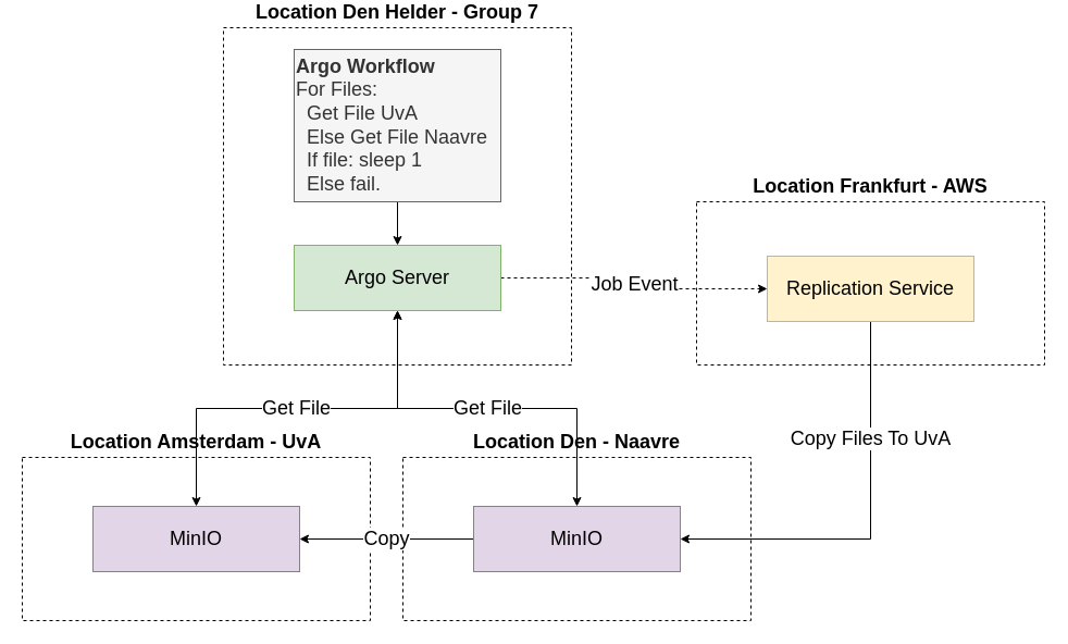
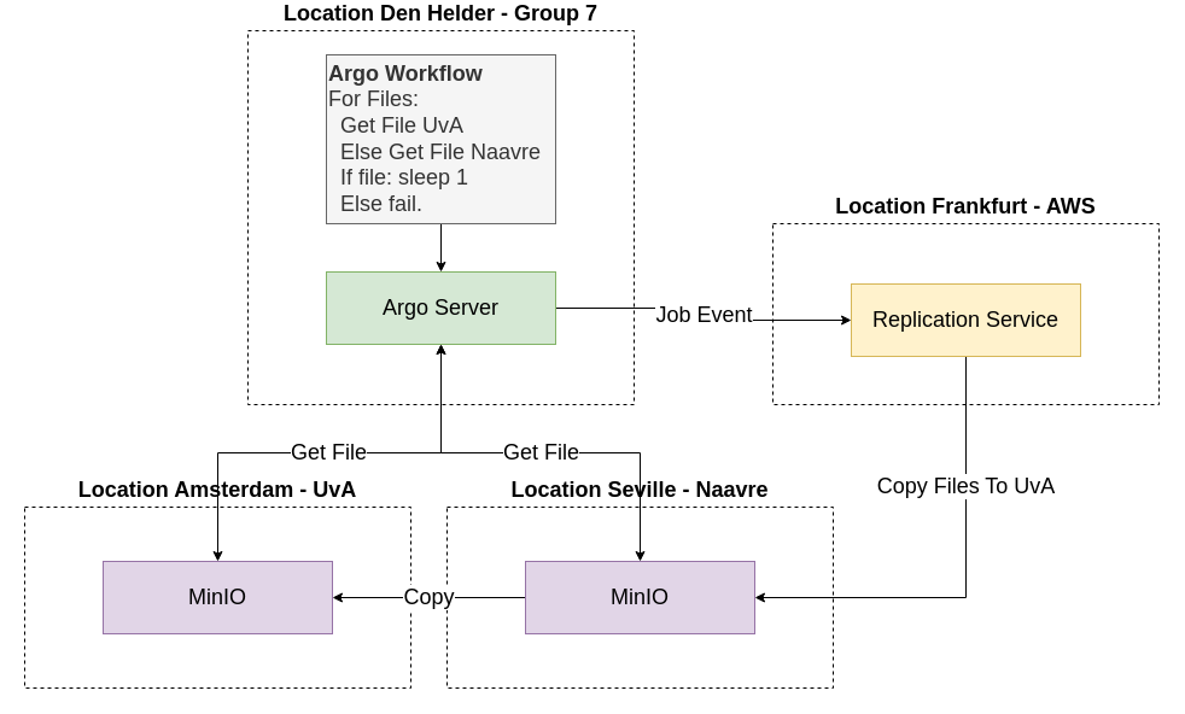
  <mxCell id="0" />
  <mxCell id="1" parent="0" />
  <mxCell id="2" value="Location Den Helder - Group 7" style="rounded=0;whiteSpace=wrap;html=1;fillColor=none;dashed=1;verticalAlign=bottom;labelPosition=center;verticalLabelPosition=top;align=center;fontStyle=1;fontSize=18;" vertex="1" parent="1"><mxGeometry x="205" y="20" width="320" height="310" as="geometry" /></mxCell>
  <mxCell id="3" value="" style="edgeStyle=orthogonalEdgeStyle;rounded=0;orthogonalLoop=1;jettySize=auto;html=1;" edge="1" parent="1" source="4" target="8"><mxGeometry relative="1" as="geometry" /></mxCell>
  <mxCell id="4" value="&lt;div&gt;&lt;b&gt;Argo Workflow&lt;/b&gt;&lt;/div&gt;&lt;div&gt;For Files:&lt;/div&gt;&lt;div&gt;&amp;nbsp; Get File UvA&lt;/div&gt;&lt;div&gt;&amp;nbsp; Else Get File Naavre&lt;/div&gt;&lt;div&gt;&amp;nbsp; If file: sleep 1&lt;/div&gt;&lt;div&gt;&amp;nbsp; Else fail.&lt;/div&gt;" style="rounded=0;whiteSpace=wrap;html=1;align=left;fontSize=18;fillColor=#f5f5f5;fontColor=#333333;strokeColor=#666666;" vertex="1" parent="1"><mxGeometry x="270" y="40" width="190" height="140" as="geometry" /></mxCell>
- <mxCell id="5" value="Job Event" style="edgeStyle=orthogonalEdgeStyle;rounded=0;orthogonalLoop=1;jettySize=auto;html=1;entryX=0;entryY=0.5;entryDx=0;entryDy=0;fontSize=18;dashed=1;" edge="1" parent="1" source="8" target="11"><mxGeometry relative="1" as="geometry" /></mxCell>
+ <mxCell id="5" value="Job Event" style="edgeStyle=orthogonalEdgeStyle;rounded=0;orthogonalLoop=1;jettySize=auto;html=1;entryX=0;entryY=0.5;entryDx=0;entryDy=0;fontSize=18;" edge="1" parent="1" source="8" target="11"><mxGeometry relative="1" as="geometry" /></mxCell>
  <mxCell id="6" value="Get File" style="edgeStyle=orthogonalEdgeStyle;rounded=0;orthogonalLoop=1;jettySize=auto;html=1;exitX=0.5;exitY=1;exitDx=0;exitDy=0;entryX=0.5;entryY=0;entryDx=0;entryDy=0;fontSize=18;startArrow=classic;startFill=1;" edge="1" parent="1" source="8" target="16"><mxGeometry relative="1" as="geometry" /></mxCell>
  <mxCell id="7" value="Get File" style="edgeStyle=orthogonalEdgeStyle;rounded=0;orthogonalLoop=1;jettySize=auto;html=1;exitX=0.5;exitY=1;exitDx=0;exitDy=0;entryX=0.5;entryY=0;entryDx=0;entryDy=0;fontSize=18;startArrow=classic;startFill=1;" edge="1" parent="1" source="8" target="15"><mxGeometry relative="1" as="geometry" /></mxCell>
  <mxCell id="8" value="Argo Server" style="rounded=0;whiteSpace=wrap;html=1;fillColor=#d5e8d4;strokeColor=#82b366;fontSize=18;" vertex="1" parent="1"><mxGeometry x="270" y="220" width="190" height="60" as="geometry" /></mxCell>
  <mxCell id="9" value="Location Frankfurt - AWS" style="rounded=0;whiteSpace=wrap;html=1;fillColor=none;dashed=1;verticalAlign=bottom;labelPosition=center;verticalLabelPosition=top;align=center;fontStyle=1;fontSize=18;" vertex="1" parent="1"><mxGeometry x="640" y="180" width="320" height="150" as="geometry" /></mxCell>
  <mxCell id="10" value="Copy Files To UvA" style="edgeStyle=orthogonalEdgeStyle;rounded=0;orthogonalLoop=1;jettySize=auto;html=1;exitX=0.5;exitY=1;exitDx=0;exitDy=0;entryX=1;entryY=0.5;entryDx=0;entryDy=0;fontSize=18;" edge="1" parent="1" source="11" target="15"><mxGeometry x="-0.429" relative="1" as="geometry"><mxPoint y="1" as="offset" /></mxGeometry></mxCell>
  <mxCell id="11" value="Replication Service" style="rounded=0;whiteSpace=wrap;html=1;fillColor=#fff2cc;strokeColor=#d6b656;fontSize=18;" vertex="1" parent="1"><mxGeometry x="705" y="230" width="190" height="60" as="geometry" /></mxCell>
- <mxCell id="12" value="Location Den - Naavre" style="rounded=0;whiteSpace=wrap;html=1;fillColor=none;dashed=1;verticalAlign=bottom;labelPosition=center;verticalLabelPosition=top;align=center;fontStyle=1;fontSize=18;" vertex="1" parent="1"><mxGeometry x="370" y="415" width="320" height="150" as="geometry" /></mxCell>
+ <mxCell id="12" value="Location Seville - Naavre" style="rounded=0;whiteSpace=wrap;html=1;fillColor=none;dashed=1;verticalAlign=bottom;labelPosition=center;verticalLabelPosition=top;align=center;fontStyle=1;fontSize=18;" vertex="1" parent="1"><mxGeometry x="370" y="415" width="320" height="150" as="geometry" /></mxCell>
  <mxCell id="13" value="Location Amsterdam - UvA" style="rounded=0;whiteSpace=wrap;html=1;fillColor=none;dashed=1;verticalAlign=bottom;labelPosition=center;verticalLabelPosition=top;align=center;fontStyle=1;fontSize=18;" vertex="1" parent="1"><mxGeometry x="20" y="415" width="320" height="150" as="geometry" /></mxCell>
  <mxCell id="14" value="Copy" style="edgeStyle=orthogonalEdgeStyle;rounded=0;orthogonalLoop=1;jettySize=auto;html=1;exitX=0;exitY=0.5;exitDx=0;exitDy=0;entryX=1;entryY=0.5;entryDx=0;entryDy=0;fontSize=18;" edge="1" parent="1" source="15" target="16"><mxGeometry relative="1" as="geometry" /></mxCell>
  <mxCell id="15" value="MinIO" style="rounded=0;whiteSpace=wrap;html=1;fillColor=#e1d5e7;strokeColor=#9673a6;fontSize=18;" vertex="1" parent="1"><mxGeometry x="435" y="460" width="190" height="60" as="geometry" /></mxCell>
  <mxCell id="16" value="MinIO" style="rounded=0;whiteSpace=wrap;html=1;fillColor=#e1d5e7;strokeColor=#9673a6;fontSize=18;" vertex="1" parent="1"><mxGeometry x="85" y="460" width="190" height="60" as="geometry" /></mxCell>
